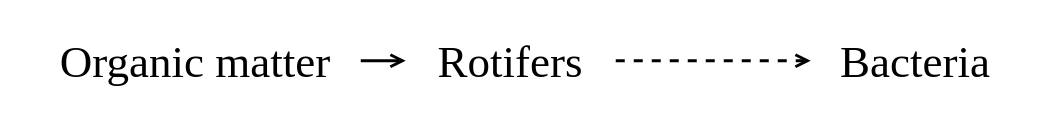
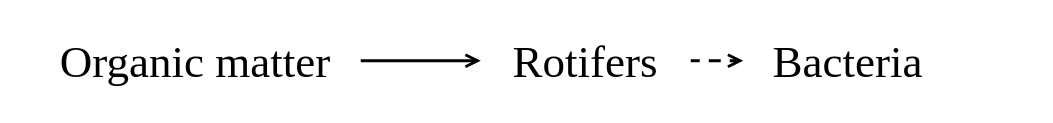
  <mxCell id="0" />
  <mxCell id="1" parent="0" />
  <mxCell id="2" value="" style="edgeStyle=orthogonalEdgeStyle;rounded=0;orthogonalLoop=1;jettySize=auto;html=1;strokeWidth=2;endArrow=open;endFill=0;" edge="1" parent="1" source="3" target="5"><mxGeometry relative="1" as="geometry" /></mxCell>
  <mxCell id="3" value="Organic matter" style="rounded=0;whiteSpace=wrap;html=1;fillColor=none;fontSize=30;fontFamily=Ubuntu Mono;strokeWidth=3;strokeColor=none;" vertex="1" parent="1"><mxGeometry x="20" y="20" width="220" height="40" as="geometry" /></mxCell>
  <mxCell id="4" value="" style="edgeStyle=orthogonalEdgeStyle;rounded=0;orthogonalLoop=1;jettySize=auto;html=1;strokeWidth=2;endArrow=open;endFill=0;dashed=1;" edge="1" parent="1" source="5" target="6"><mxGeometry relative="1" as="geometry" /></mxCell>
- <mxCell id="5" value="Rotifers" style="rounded=0;whiteSpace=wrap;html=1;fillColor=none;fontSize=30;fontFamily=Ubuntu Mono;strokeWidth=3;strokeColor=none;" vertex="1" parent="1"><mxGeometry x="270" y="20" width="140" height="40" as="geometry" /></mxCell>
- <mxCell id="6" value="Bacteria" style="rounded=0;whiteSpace=wrap;html=1;fillColor=none;fontSize=30;fontFamily=Ubuntu Mono;strokeWidth=3;strokeColor=none;" vertex="1" parent="1"><mxGeometry x="540" y="20" width="140" height="40" as="geometry" /></mxCell>
+ <mxCell id="5" value="Rotifers" style="rounded=0;whiteSpace=wrap;html=1;fillColor=none;fontSize=30;fontFamily=Ubuntu Mono;strokeWidth=3;strokeColor=none;" vertex="1" parent="1"><mxGeometry x="320" y="20" width="140" height="40" as="geometry" /></mxCell>
+ <mxCell id="6" value="Bacteria" style="rounded=0;whiteSpace=wrap;html=1;fillColor=none;fontSize=30;fontFamily=Ubuntu Mono;strokeWidth=3;strokeColor=none;" vertex="1" parent="1"><mxGeometry x="495" y="20" width="140" height="40" as="geometry" /></mxCell>
